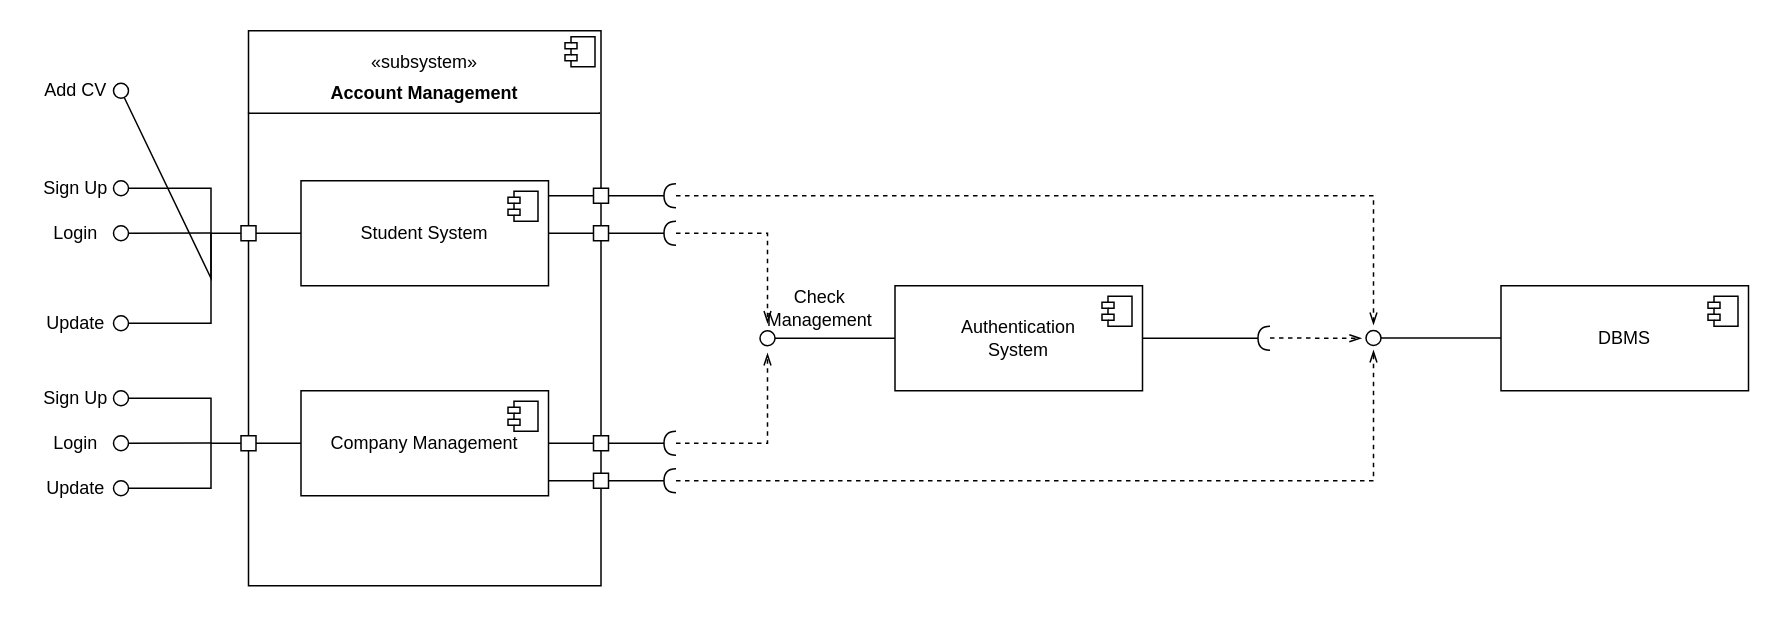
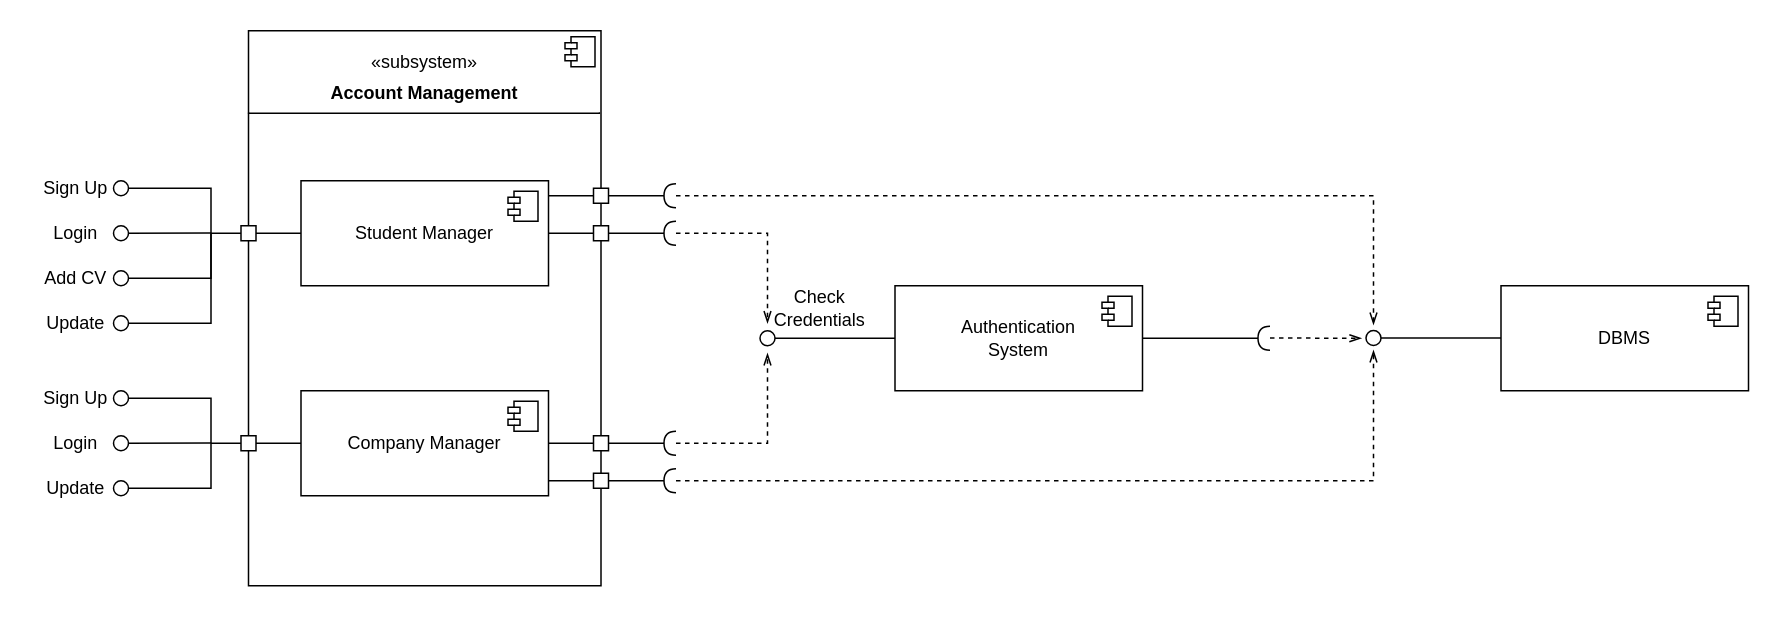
  <mxCell id="0" />
  <mxCell id="1" parent="0" />
  <mxCell id="2" value="&lt;div&gt;&lt;br&gt;&lt;/div&gt;&lt;div align=&quot;center&quot;&gt;«subsystem»&lt;/div&gt;&lt;p style=&quot;margin:0px;margin-top:6px;text-align:center;&quot;&gt;&lt;b&gt;Account Management&lt;br&gt;&lt;/b&gt;&lt;/p&gt;&lt;hr size=&quot;1&quot; style=&quot;border-style:solid;&quot;&gt;&lt;p style=&quot;margin:0px;margin-left:8px;&quot;&gt;&lt;br&gt;&lt;/p&gt;" style="align=left;overflow=fill;html=1;dropTarget=0;whiteSpace=wrap;" parent="1" vertex="1"><mxGeometry x="165" y="20" width="235" height="370" as="geometry" /></mxCell>
  <mxCell id="3" value="" style="shape=component;jettyWidth=8;jettyHeight=4;" parent="2" vertex="1"><mxGeometry x="1" width="20" height="20" relative="1" as="geometry"><mxPoint x="-24" y="4" as="offset" /></mxGeometry></mxCell>
- <mxCell id="4" value="&lt;div&gt;Student System&lt;/div&gt;" style="html=1;dropTarget=0;whiteSpace=wrap;" parent="1" vertex="1"><mxGeometry x="200" y="120" width="165" height="70" as="geometry" /></mxCell>
+ <mxCell id="4" value="&lt;div&gt;Student Manager&lt;/div&gt;" style="html=1;dropTarget=0;whiteSpace=wrap;" parent="1" vertex="1"><mxGeometry x="200" y="120" width="165" height="70" as="geometry" /></mxCell>
  <mxCell id="5" value="" style="shape=module;jettyWidth=8;jettyHeight=4;" parent="4" vertex="1"><mxGeometry x="1" width="20" height="20" relative="1" as="geometry"><mxPoint x="-27" y="7" as="offset" /></mxGeometry></mxCell>
- <mxCell id="6" value="&lt;div&gt;Company Management&lt;/div&gt;" style="html=1;dropTarget=0;whiteSpace=wrap;" parent="1" vertex="1"><mxGeometry x="200" y="260" width="165" height="70" as="geometry" /></mxCell>
+ <mxCell id="6" value="&lt;div&gt;Company Manager&lt;/div&gt;" style="html=1;dropTarget=0;whiteSpace=wrap;" parent="1" vertex="1"><mxGeometry x="200" y="260" width="165" height="70" as="geometry" /></mxCell>
  <mxCell id="7" value="" style="shape=module;jettyWidth=8;jettyHeight=4;" parent="6" vertex="1"><mxGeometry x="1" width="20" height="20" relative="1" as="geometry"><mxPoint x="-27" y="7" as="offset" /></mxGeometry></mxCell>
  <mxCell id="8" value="Sign Up" style="text;html=1;align=center;verticalAlign=middle;whiteSpace=wrap;rounded=0;" parent="1" vertex="1"><mxGeometry x="20" y="110" width="60" height="30" as="geometry" /></mxCell>
  <mxCell id="9" value="" style="rounded=0;orthogonalLoop=1;jettySize=auto;html=1;endArrow=oval;endFill=0;sourcePerimeterSpacing=0;targetPerimeterSpacing=0;endSize=10;strokeColor=default;flowAnimation=0;snapToPoint=0;anchorPointDirection=1;fixDash=0;noJump=0;ignoreEdge=0;jumpStyle=none;entryX=1;entryY=0.5;entryDx=0;entryDy=0;" parent="1" target="8" edge="1"><mxGeometry relative="1" as="geometry"><mxPoint x="140" y="155" as="sourcePoint" /><mxPoint x="90" y="129.92" as="targetPoint" /><Array as="points"><mxPoint x="140" y="125" /></Array></mxGeometry></mxCell>
  <mxCell id="10" value="Login" style="text;html=1;align=center;verticalAlign=middle;whiteSpace=wrap;rounded=0;" parent="1" vertex="1"><mxGeometry x="20" y="140" width="60" height="30" as="geometry" /></mxCell>
  <mxCell id="11" value="" style="rounded=0;orthogonalLoop=1;jettySize=auto;html=1;endArrow=oval;endFill=0;sourcePerimeterSpacing=0;targetPerimeterSpacing=0;endSize=10;exitX=0;exitY=0.5;exitDx=0;exitDy=0;entryX=1;entryY=0.5;entryDx=0;entryDy=0;" parent="1" target="10" edge="1"><mxGeometry relative="1" as="geometry"><mxPoint x="140" y="154.79" as="sourcePoint" /><mxPoint x="90" y="180" as="targetPoint" /></mxGeometry></mxCell>
  <mxCell id="12" value="" style="endArrow=none;html=1;entryX=0;entryY=0.5;entryDx=0;entryDy=0;" parent="1" target="4" edge="1"><mxGeometry width="50" height="50" relative="1" as="geometry"><mxPoint x="140" y="155" as="sourcePoint" /><mxPoint x="195" y="155" as="targetPoint" /></mxGeometry></mxCell>
  <mxCell id="13" value="" style="whiteSpace=wrap;html=1;aspect=fixed;rounded=0;" parent="1" vertex="1"><mxGeometry x="160" y="150" width="10" height="10" as="geometry" /></mxCell>
  <mxCell id="14" value="Update" style="text;html=1;align=center;verticalAlign=middle;whiteSpace=wrap;rounded=0;" parent="1" vertex="1"><mxGeometry x="20" y="200" width="60" height="30" as="geometry" /></mxCell>
  <mxCell id="15" value="" style="rounded=0;orthogonalLoop=1;jettySize=auto;html=1;endArrow=oval;endFill=0;sourcePerimeterSpacing=0;targetPerimeterSpacing=0;endSize=10;entryX=1;entryY=0.5;entryDx=0;entryDy=0;" parent="1" target="14" edge="1"><mxGeometry relative="1" as="geometry"><mxPoint x="140" y="155" as="sourcePoint" /><mxPoint x="80" y="190" as="targetPoint" /><Array as="points"><mxPoint x="140" y="215" /></Array></mxGeometry></mxCell>
- <mxCell id="16" value="Add CV" style="text;html=1;align=center;verticalAlign=middle;whiteSpace=wrap;rounded=0;" parent="1" vertex="1"><mxGeometry x="20" y="45" width="60" height="30" as="geometry" /></mxCell>
+ <mxCell id="16" value="Add CV" style="text;html=1;align=center;verticalAlign=middle;whiteSpace=wrap;rounded=0;" parent="1" vertex="1"><mxGeometry x="20" y="170" width="60" height="30" as="geometry" /></mxCell>
  <mxCell id="17" value="" style="rounded=0;orthogonalLoop=1;jettySize=auto;html=1;endArrow=oval;endFill=0;sourcePerimeterSpacing=0;targetPerimeterSpacing=0;endSize=10;entryX=1;entryY=0.5;entryDx=0;entryDy=0;" parent="1" target="16" edge="1"><mxGeometry relative="1" as="geometry"><mxPoint x="140" y="155" as="sourcePoint" /><mxPoint x="80" y="180" as="targetPoint" /><Array as="points"><mxPoint x="140" y="185" /></Array></mxGeometry></mxCell>
  <mxCell id="18" value="Sign Up" style="text;html=1;align=center;verticalAlign=middle;whiteSpace=wrap;rounded=0;" parent="1" vertex="1"><mxGeometry x="20" y="250" width="60" height="30" as="geometry" /></mxCell>
  <mxCell id="19" value="" style="rounded=0;orthogonalLoop=1;jettySize=auto;html=1;endArrow=oval;endFill=0;sourcePerimeterSpacing=0;targetPerimeterSpacing=0;endSize=10;strokeColor=default;flowAnimation=0;snapToPoint=0;anchorPointDirection=1;fixDash=0;noJump=0;ignoreEdge=0;jumpStyle=none;entryX=1;entryY=0.5;entryDx=0;entryDy=0;" parent="1" target="18" edge="1"><mxGeometry relative="1" as="geometry"><mxPoint x="140" y="295" as="sourcePoint" /><mxPoint x="90" y="269.92" as="targetPoint" /><Array as="points"><mxPoint x="140" y="265" /></Array></mxGeometry></mxCell>
  <mxCell id="20" value="Login" style="text;html=1;align=center;verticalAlign=middle;whiteSpace=wrap;rounded=0;" parent="1" vertex="1"><mxGeometry x="20" y="280" width="60" height="30" as="geometry" /></mxCell>
  <mxCell id="21" value="" style="rounded=0;orthogonalLoop=1;jettySize=auto;html=1;endArrow=oval;endFill=0;sourcePerimeterSpacing=0;targetPerimeterSpacing=0;endSize=10;exitX=0;exitY=0.5;exitDx=0;exitDy=0;entryX=1;entryY=0.5;entryDx=0;entryDy=0;" parent="1" target="20" edge="1"><mxGeometry relative="1" as="geometry"><mxPoint x="140" y="294.79" as="sourcePoint" /><mxPoint x="90" y="320" as="targetPoint" /></mxGeometry></mxCell>
  <mxCell id="22" value="" style="endArrow=none;html=1;entryX=0;entryY=0.5;entryDx=0;entryDy=0;" parent="1" target="6" edge="1"><mxGeometry width="50" height="50" relative="1" as="geometry"><mxPoint x="140" y="295" as="sourcePoint" /><mxPoint x="195" y="295" as="targetPoint" /></mxGeometry></mxCell>
  <mxCell id="23" value="" style="whiteSpace=wrap;html=1;aspect=fixed;rounded=0;" parent="1" vertex="1"><mxGeometry x="160" y="290" width="10" height="10" as="geometry" /></mxCell>
  <mxCell id="24" value="Update" style="text;html=1;align=center;verticalAlign=middle;whiteSpace=wrap;rounded=0;" parent="1" vertex="1"><mxGeometry x="20" y="310" width="60" height="30" as="geometry" /></mxCell>
  <mxCell id="25" value="" style="rounded=0;orthogonalLoop=1;jettySize=auto;html=1;endArrow=oval;endFill=0;sourcePerimeterSpacing=0;targetPerimeterSpacing=0;endSize=10;entryX=1;entryY=0.5;entryDx=0;entryDy=0;" parent="1" target="24" edge="1"><mxGeometry relative="1" as="geometry"><mxPoint x="140" y="295" as="sourcePoint" /><mxPoint x="80" y="320" as="targetPoint" /><Array as="points"><mxPoint x="140" y="325" /></Array></mxGeometry></mxCell>
  <mxCell id="26" value="&lt;div&gt;Authentication&lt;/div&gt;&lt;div&gt;System&lt;/div&gt;" style="html=1;dropTarget=0;whiteSpace=wrap;" parent="1" vertex="1"><mxGeometry x="596" y="190" width="165" height="70" as="geometry" /></mxCell>
  <mxCell id="27" value="" style="shape=module;jettyWidth=8;jettyHeight=4;" parent="26" vertex="1"><mxGeometry x="1" width="20" height="20" relative="1" as="geometry"><mxPoint x="-27" y="7" as="offset" /></mxGeometry></mxCell>
  <mxCell id="28" value="" style="rounded=0;orthogonalLoop=1;jettySize=auto;html=1;endArrow=oval;endFill=0;sourcePerimeterSpacing=0;targetPerimeterSpacing=0;endSize=10;exitX=0;exitY=0.5;exitDx=0;exitDy=0;" parent="1" source="26" edge="1"><mxGeometry relative="1" as="geometry"><mxPoint x="576" y="225" as="sourcePoint" /><mxPoint x="511" y="225" as="targetPoint" /></mxGeometry></mxCell>
- <mxCell id="29" value="&lt;div&gt;Check Management&lt;/div&gt;" style="text;html=1;align=center;verticalAlign=middle;whiteSpace=wrap;rounded=0;" parent="1" vertex="1"><mxGeometry x="516" y="190" width="60" height="30" as="geometry" /></mxCell>
+ <mxCell id="29" value="&lt;div&gt;Check Credentials&lt;/div&gt;" style="text;html=1;align=center;verticalAlign=middle;whiteSpace=wrap;rounded=0;" parent="1" vertex="1"><mxGeometry x="516" y="190" width="60" height="30" as="geometry" /></mxCell>
  <mxCell id="30" value="" style="endArrow=openThin;html=1;rounded=0;dashed=1;endFill=0;" parent="1" edge="1"><mxGeometry width="50" height="50" relative="1" as="geometry"><mxPoint x="450" y="295" as="sourcePoint" /><mxPoint x="511" y="235" as="targetPoint" /><Array as="points"><mxPoint x="511" y="295" /></Array></mxGeometry></mxCell>
  <mxCell id="31" value="" style="endArrow=openThin;html=1;rounded=0;dashed=1;endFill=0;" parent="1" edge="1"><mxGeometry width="50" height="50" relative="1" as="geometry"><mxPoint x="450" y="155" as="sourcePoint" /><mxPoint x="511" y="215" as="targetPoint" /><Array as="points"><mxPoint x="511" y="155" /></Array></mxGeometry></mxCell>
  <mxCell id="32" value="" style="rounded=0;orthogonalLoop=1;jettySize=auto;html=1;endArrow=halfCircle;endFill=0;endSize=6;strokeWidth=1;sketch=0;fontSize=12;curved=1;exitX=1;exitY=0.5;exitDx=0;exitDy=0;" parent="1" source="4" edge="1"><mxGeometry relative="1" as="geometry"><mxPoint x="380" y="265" as="sourcePoint" /><mxPoint x="450" y="155" as="targetPoint" /></mxGeometry></mxCell>
  <mxCell id="33" value="" style="rounded=0;orthogonalLoop=1;jettySize=auto;html=1;endArrow=halfCircle;endFill=0;endSize=6;strokeWidth=1;sketch=0;fontSize=12;curved=1;exitX=1;exitY=0.5;exitDx=0;exitDy=0;" parent="1" source="6" edge="1"><mxGeometry relative="1" as="geometry"><mxPoint x="360" y="294.9" as="sourcePoint" /><mxPoint x="450" y="295" as="targetPoint" /></mxGeometry></mxCell>
  <mxCell id="34" value="" style="whiteSpace=wrap;html=1;aspect=fixed;rounded=0;" parent="1" vertex="1"><mxGeometry x="395" y="150" width="10" height="10" as="geometry" /></mxCell>
  <mxCell id="35" value="" style="whiteSpace=wrap;html=1;aspect=fixed;rounded=0;" parent="1" vertex="1"><mxGeometry x="395" y="290" width="10" height="10" as="geometry" /></mxCell>
  <mxCell id="36" value="&lt;div&gt;DBMS&lt;/div&gt;" style="html=1;dropTarget=0;whiteSpace=wrap;" parent="1" vertex="1"><mxGeometry x="1000" y="190" width="165" height="70" as="geometry" /></mxCell>
  <mxCell id="37" value="" style="shape=module;jettyWidth=8;jettyHeight=4;" parent="36" vertex="1"><mxGeometry x="1" width="20" height="20" relative="1" as="geometry"><mxPoint x="-27" y="7" as="offset" /></mxGeometry></mxCell>
  <mxCell id="38" value="" style="rounded=0;orthogonalLoop=1;jettySize=auto;html=1;endArrow=oval;endFill=0;sourcePerimeterSpacing=0;targetPerimeterSpacing=0;endSize=10;exitX=0;exitY=0.5;exitDx=0;exitDy=0;" parent="1" edge="1"><mxGeometry relative="1" as="geometry"><mxPoint x="1000" y="224.85" as="sourcePoint" /><mxPoint x="915" y="224.85" as="targetPoint" /></mxGeometry></mxCell>
  <mxCell id="39" value="" style="endArrow=openThin;html=1;rounded=0;dashed=1;endFill=0;" parent="1" edge="1"><mxGeometry width="50" height="50" relative="1" as="geometry"><mxPoint x="450" y="130" as="sourcePoint" /><mxPoint x="915" y="216" as="targetPoint" /><Array as="points"><mxPoint x="915" y="130" /></Array></mxGeometry></mxCell>
  <mxCell id="40" value="" style="rounded=0;orthogonalLoop=1;jettySize=auto;html=1;endArrow=halfCircle;endFill=0;endSize=6;strokeWidth=1;sketch=0;fontSize=12;curved=1;exitX=1;exitY=0.5;exitDx=0;exitDy=0;" parent="1" edge="1"><mxGeometry relative="1" as="geometry"><mxPoint x="365" y="130" as="sourcePoint" /><mxPoint x="450" y="130" as="targetPoint" /></mxGeometry></mxCell>
  <mxCell id="41" value="" style="whiteSpace=wrap;html=1;aspect=fixed;rounded=0;" parent="1" vertex="1"><mxGeometry x="395" y="125" width="10" height="10" as="geometry" /></mxCell>
  <mxCell id="42" value="" style="endArrow=openThin;html=1;rounded=0;dashed=1;endFill=0;" parent="1" edge="1"><mxGeometry width="50" height="50" relative="1" as="geometry"><mxPoint x="450" y="320" as="sourcePoint" /><mxPoint x="915" y="233" as="targetPoint" /><Array as="points"><mxPoint x="915" y="320" /></Array></mxGeometry></mxCell>
  <mxCell id="43" value="" style="rounded=0;orthogonalLoop=1;jettySize=auto;html=1;endArrow=halfCircle;endFill=0;endSize=6;strokeWidth=1;sketch=0;fontSize=12;curved=1;exitX=1;exitY=0.5;exitDx=0;exitDy=0;" parent="1" edge="1"><mxGeometry relative="1" as="geometry"><mxPoint x="365" y="320" as="sourcePoint" /><mxPoint x="450" y="320" as="targetPoint" /></mxGeometry></mxCell>
  <mxCell id="44" value="" style="whiteSpace=wrap;html=1;aspect=fixed;rounded=0;" parent="1" vertex="1"><mxGeometry x="395" y="315" width="10" height="10" as="geometry" /></mxCell>
  <mxCell id="45" value="" style="rounded=0;orthogonalLoop=1;jettySize=auto;html=1;endArrow=halfCircle;endFill=0;endSize=6;strokeWidth=1;sketch=0;fontSize=12;curved=1;exitX=1;exitY=0.5;exitDx=0;exitDy=0;" parent="1" edge="1"><mxGeometry relative="1" as="geometry"><mxPoint x="761" y="225" as="sourcePoint" /><mxPoint x="846" y="225" as="targetPoint" /></mxGeometry></mxCell>
  <mxCell id="46" value="" style="endArrow=openThin;html=1;rounded=0;dashed=1;endFill=0;" parent="1" edge="1"><mxGeometry width="50" height="50" relative="1" as="geometry"><mxPoint x="846" y="224.85" as="sourcePoint" /><mxPoint x="907" y="225" as="targetPoint" /></mxGeometry></mxCell>
